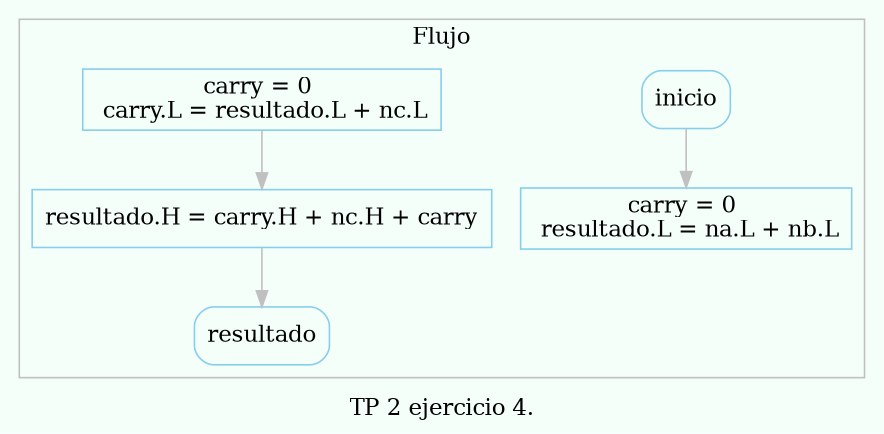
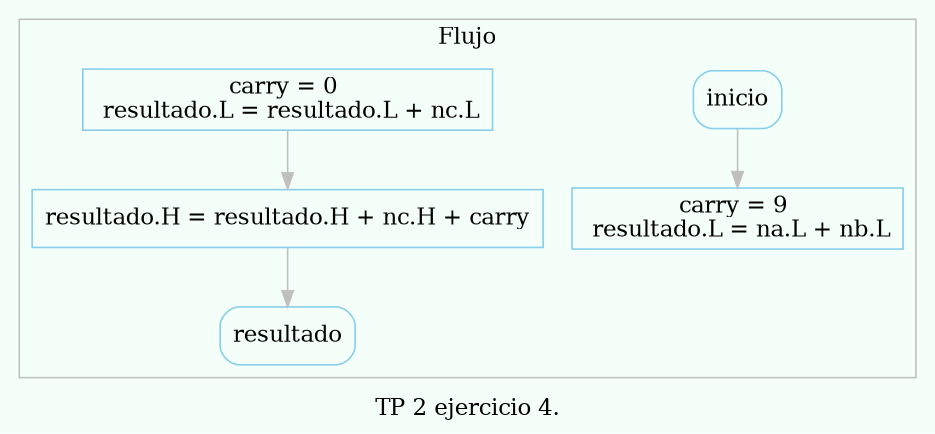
  digraph {
    bgcolor=mintcream
    color=gray
    label="TP 2 ejercicio 4."
    labelloc=bc
    node [color=skyblue shape=box]
    edge [color=gray]
    inicio [style=rounded]
-   n2 [label="carry = 0 \n resultado.L = na.L + nb.L"]
+   n2 [label="carry = 9 \n resultado.L = na.L + nb.L"]
    n3 [label=resultado style=rounded]
-   n4 [label="carry = 0 \n carry.L = resultado.L + nc.L"]
-   n5 [label="resultado.H = carry.H + nc.H + carry"]
+   n4 [label="carry = 0 \n resultado.L = resultado.L + nc.L"]
+   n5 [label="resultado.H = resultado.H + nc.H + carry"]
    subgraph cluster_1 {
      label=Flujo
      labelloc=tc
      inicio
      n2
      n3
      n4
      n5
    }
    inicio -> n2
    n4 -> n5
    n5 -> n3
  }
